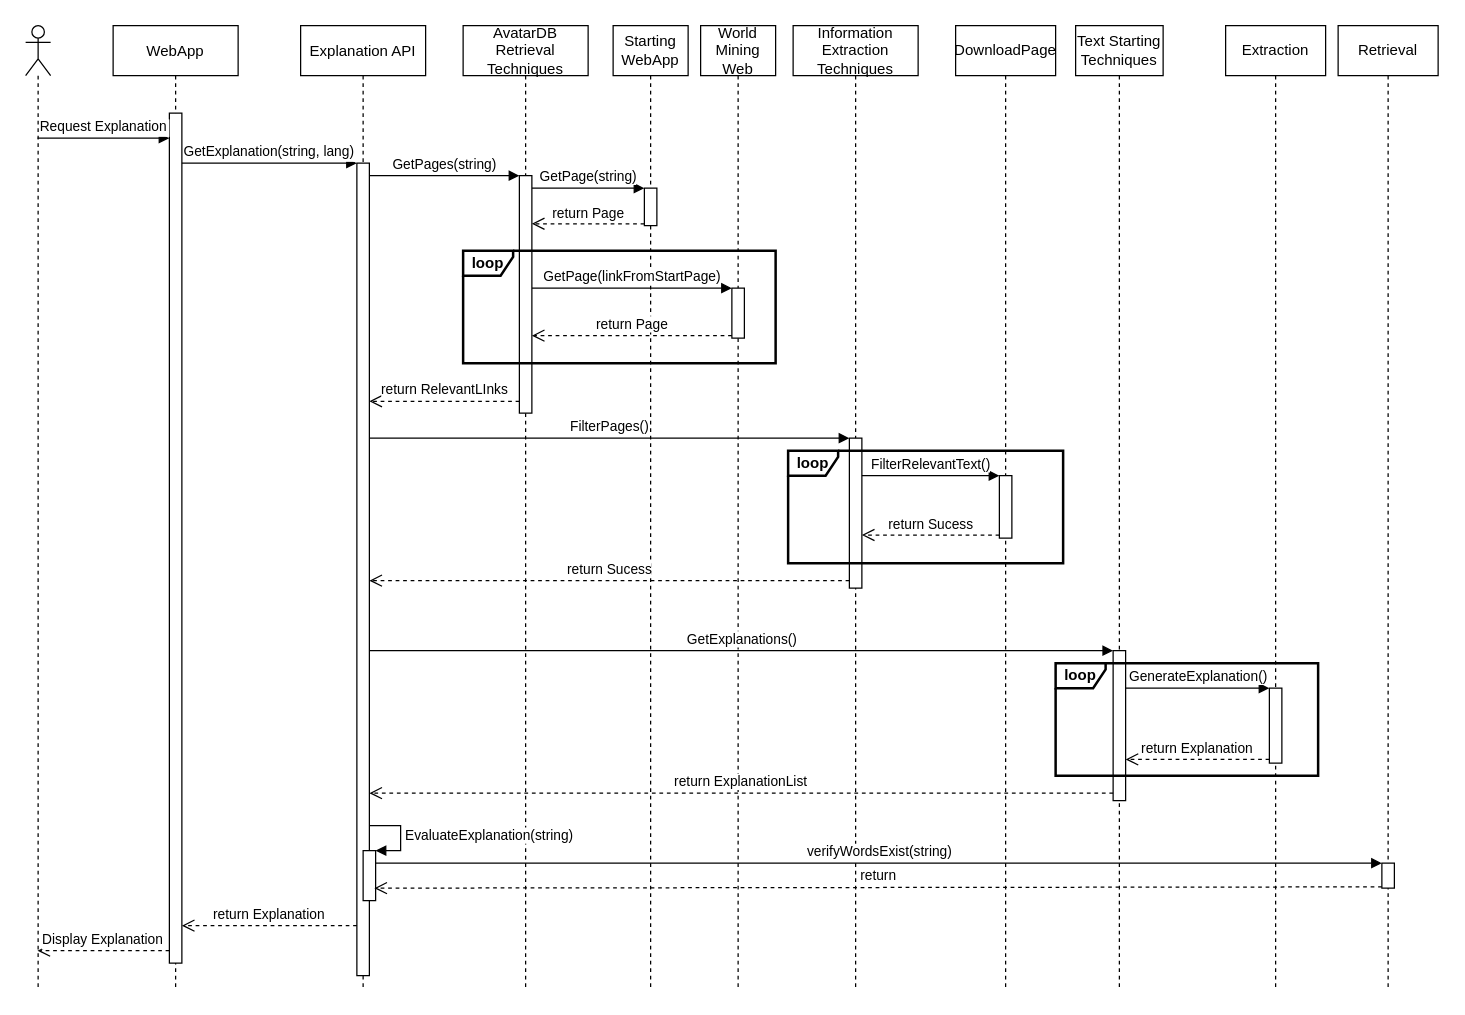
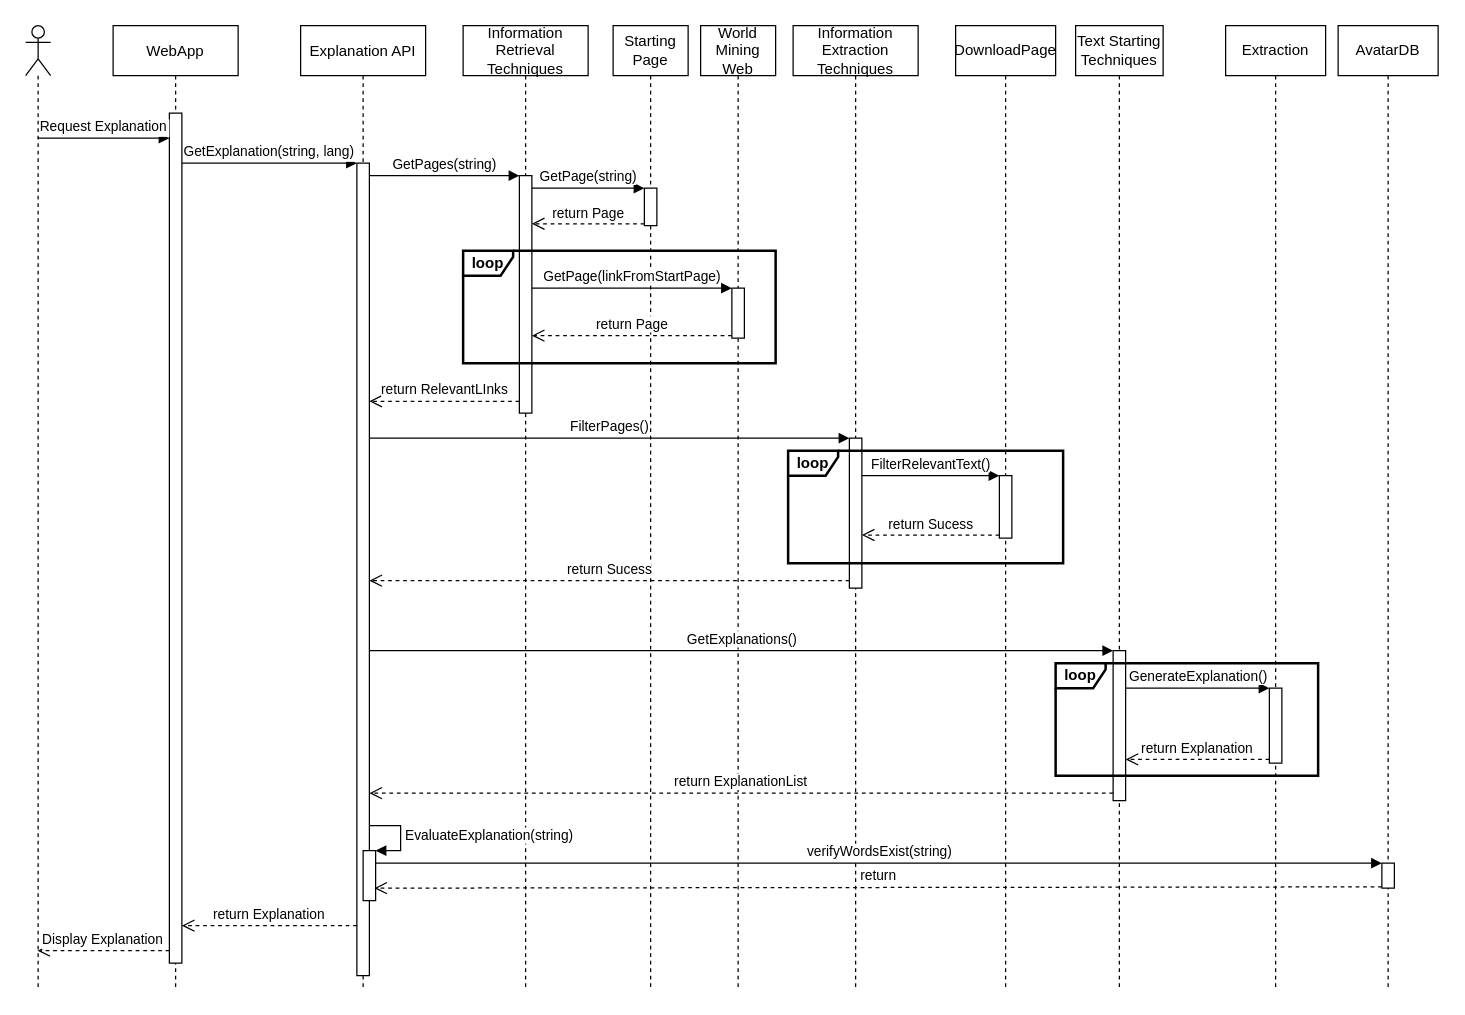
  <mxCell id="0" />
  <mxCell id="1" parent="0" />
  <mxCell id="2" value="WebApp" style="shape=umlLifeline;perimeter=lifelinePerimeter;container=1;collapsible=0;recursiveResize=0;rounded=0;shadow=0;strokeWidth=1;" parent="1" vertex="1"><mxGeometry x="90" y="20" width="100" height="770" as="geometry" /></mxCell>
  <mxCell id="3" value="" style="points=[];perimeter=orthogonalPerimeter;rounded=0;shadow=0;strokeWidth=1;" parent="2" vertex="1"><mxGeometry x="45" y="70" width="10" height="680" as="geometry" /></mxCell>
  <mxCell id="4" value="Explanation API" style="shape=umlLifeline;perimeter=lifelinePerimeter;container=1;collapsible=0;recursiveResize=0;rounded=0;shadow=0;strokeWidth=1;" parent="1" vertex="1"><mxGeometry x="240" y="20" width="100" height="770" as="geometry" /></mxCell>
  <mxCell id="5" value="" style="points=[];perimeter=orthogonalPerimeter;rounded=0;shadow=0;strokeWidth=1;" parent="4" vertex="1"><mxGeometry x="45" y="110" width="10" height="650" as="geometry" /></mxCell>
  <mxCell id="6" value="return Explanation" style="verticalAlign=bottom;endArrow=open;dashed=1;endSize=8;shadow=0;strokeWidth=1;" parent="1" source="5" target="3" edge="1"><mxGeometry relative="1" as="geometry"><mxPoint x="265" y="176" as="targetPoint" /><Array as="points"><mxPoint x="270" y="740" /></Array></mxGeometry></mxCell>
  <mxCell id="7" value="GetExplanation(string, lang)" style="verticalAlign=bottom;endArrow=block;entryX=0;entryY=0;shadow=0;strokeWidth=1;" parent="1" source="3" target="5" edge="1"><mxGeometry relative="1" as="geometry"><mxPoint x="265" y="100" as="sourcePoint" /></mxGeometry></mxCell>
  <mxCell id="8" value="" style="shape=umlLifeline;participant=umlActor;perimeter=lifelinePerimeter;whiteSpace=wrap;html=1;container=1;collapsible=0;recursiveResize=0;verticalAlign=top;spacingTop=36;outlineConnect=0;" parent="1" vertex="1"><mxGeometry x="20" y="20" width="20" height="770" as="geometry" /></mxCell>
- <mxCell id="9" value="&lt;div&gt;Starting&lt;/div&gt;&lt;div&gt;WebApp&lt;br&gt;&lt;/div&gt;" style="shape=umlLifeline;perimeter=lifelinePerimeter;whiteSpace=wrap;html=1;container=1;collapsible=0;recursiveResize=0;outlineConnect=0;" parent="1" vertex="1"><mxGeometry x="490" y="20" width="60" height="770" as="geometry" /></mxCell>
+ <mxCell id="9" value="&lt;div&gt;Starting&lt;/div&gt;&lt;div&gt;Page&lt;br&gt;&lt;/div&gt;" style="shape=umlLifeline;perimeter=lifelinePerimeter;whiteSpace=wrap;html=1;container=1;collapsible=0;recursiveResize=0;outlineConnect=0;" parent="1" vertex="1"><mxGeometry x="490" y="20" width="60" height="770" as="geometry" /></mxCell>
  <mxCell id="10" value="" style="html=1;points=[];perimeter=orthogonalPerimeter;" parent="9" vertex="1"><mxGeometry x="25" y="130" width="10" height="30" as="geometry" /></mxCell>
  <mxCell id="11" value="return Page" style="html=1;verticalAlign=bottom;endArrow=open;dashed=1;endSize=8;exitX=0;exitY=0.95;" parent="1" source="10" target="17" edge="1"><mxGeometry relative="1" as="geometry"><mxPoint x="490" y="211" as="targetPoint" /></mxGeometry></mxCell>
  <mxCell id="12" value="GetPage(string)" style="html=1;verticalAlign=bottom;endArrow=block;entryX=0;entryY=0;" parent="1" source="17" target="10" edge="1"><mxGeometry relative="1" as="geometry"><mxPoint x="470" y="135" as="sourcePoint" /></mxGeometry></mxCell>
  <mxCell id="13" value="&lt;div&gt;World&lt;/div&gt;&lt;div&gt;Mining&lt;/div&gt;&lt;div&gt;Web&lt;/div&gt;" style="shape=umlLifeline;perimeter=lifelinePerimeter;whiteSpace=wrap;html=1;container=1;collapsible=0;recursiveResize=0;outlineConnect=0;" parent="1" vertex="1"><mxGeometry x="560" y="20" width="60" height="770" as="geometry" /></mxCell>
  <mxCell id="14" value="" style="html=1;points=[];perimeter=orthogonalPerimeter;" parent="13" vertex="1"><mxGeometry x="25" y="210" width="10" height="40" as="geometry" /></mxCell>
  <mxCell id="15" value="GetPage(linkFromStartPage)" style="html=1;verticalAlign=bottom;endArrow=block;entryX=0;entryY=0;" parent="1" target="14" edge="1"><mxGeometry relative="1" as="geometry"><mxPoint x="425" y="230" as="sourcePoint" /></mxGeometry></mxCell>
- <mxCell id="16" value="&lt;div&gt;AvatarDB Retrieval Techniques&lt;/div&gt;" style="shape=umlLifeline;perimeter=lifelinePerimeter;whiteSpace=wrap;html=1;container=1;collapsible=0;recursiveResize=0;outlineConnect=0;" parent="1" vertex="1"><mxGeometry x="370" y="20" width="100" height="770" as="geometry" /></mxCell>
+ <mxCell id="16" value="&lt;div&gt;Information Retrieval Techniques&lt;/div&gt;" style="shape=umlLifeline;perimeter=lifelinePerimeter;whiteSpace=wrap;html=1;container=1;collapsible=0;recursiveResize=0;outlineConnect=0;" parent="1" vertex="1"><mxGeometry x="370" y="20" width="100" height="770" as="geometry" /></mxCell>
  <mxCell id="17" value="" style="html=1;points=[];perimeter=orthogonalPerimeter;" parent="16" vertex="1"><mxGeometry x="45" y="120" width="10" height="190" as="geometry" /></mxCell>
  <mxCell id="18" value="GetPages(string)" style="html=1;verticalAlign=bottom;endArrow=block;entryX=0;entryY=0;" parent="1" source="5" target="17" edge="1"><mxGeometry relative="1" as="geometry"><mxPoint x="310" y="125" as="sourcePoint" /></mxGeometry></mxCell>
  <mxCell id="19" value="return RelevantLInks" style="html=1;verticalAlign=bottom;endArrow=open;dashed=1;endSize=8;exitX=0;exitY=0.95;" parent="1" source="17" target="5" edge="1"><mxGeometry relative="1" as="geometry"><mxPoint x="320" y="210" as="targetPoint" /></mxGeometry></mxCell>
  <mxCell id="20" value="return Page" style="html=1;verticalAlign=bottom;endArrow=open;dashed=1;endSize=8;exitX=0;exitY=0.95;" parent="1" source="14" edge="1"><mxGeometry relative="1" as="geometry"><mxPoint x="425" y="268" as="targetPoint" /></mxGeometry></mxCell>
  <mxCell id="21" value="Information Extraction Techniques" style="shape=umlLifeline;perimeter=lifelinePerimeter;whiteSpace=wrap;html=1;container=1;collapsible=0;recursiveResize=0;outlineConnect=0;" parent="1" vertex="1"><mxGeometry x="634" y="20" width="100" height="770" as="geometry" /></mxCell>
  <mxCell id="22" value="" style="html=1;points=[];perimeter=orthogonalPerimeter;" parent="21" vertex="1"><mxGeometry x="45" y="330" width="10" height="120" as="geometry" /></mxCell>
  <mxCell id="23" value="FilterPages()" style="html=1;verticalAlign=bottom;endArrow=block;entryX=0;entryY=0;" parent="1" source="5" target="22" edge="1"><mxGeometry relative="1" as="geometry"><mxPoint x="750" y="410" as="sourcePoint" /></mxGeometry></mxCell>
  <mxCell id="24" value="return Sucess" style="html=1;verticalAlign=bottom;endArrow=open;dashed=1;endSize=8;exitX=0;exitY=0.95;" parent="1" source="22" target="5" edge="1"><mxGeometry relative="1" as="geometry"><mxPoint x="310" y="505" as="targetPoint" /></mxGeometry></mxCell>
  <mxCell id="25" value="DownloadPage" style="shape=umlLifeline;perimeter=lifelinePerimeter;whiteSpace=wrap;html=1;container=1;collapsible=0;recursiveResize=0;outlineConnect=0;" parent="1" vertex="1"><mxGeometry x="764" y="20" width="80" height="770" as="geometry" /></mxCell>
  <mxCell id="26" value="" style="html=1;points=[];perimeter=orthogonalPerimeter;" parent="25" vertex="1"><mxGeometry x="35" y="360" width="10" height="50" as="geometry" /></mxCell>
  <mxCell id="27" value="FilterRelevantText()" style="html=1;verticalAlign=bottom;endArrow=block;entryX=0;entryY=0;" parent="1" source="22" target="26" edge="1"><mxGeometry relative="1" as="geometry"><mxPoint x="870" y="360" as="sourcePoint" /></mxGeometry></mxCell>
  <mxCell id="28" value="return Sucess" style="html=1;verticalAlign=bottom;endArrow=open;dashed=1;endSize=8;exitX=0;exitY=0.95;" parent="1" source="26" target="22" edge="1"><mxGeometry relative="1" as="geometry"><mxPoint x="870" y="436" as="targetPoint" /></mxGeometry></mxCell>
  <mxCell id="29" value="Text Starting Techniques" style="shape=umlLifeline;perimeter=lifelinePerimeter;whiteSpace=wrap;html=1;container=1;collapsible=0;recursiveResize=0;outlineConnect=0;" parent="1" vertex="1"><mxGeometry x="860" y="20" width="70" height="770" as="geometry" /></mxCell>
  <mxCell id="30" value="" style="html=1;points=[];perimeter=orthogonalPerimeter;" parent="29" vertex="1"><mxGeometry x="30" y="500" width="10" height="120" as="geometry" /></mxCell>
  <mxCell id="31" value="Extraction" style="shape=umlLifeline;perimeter=lifelinePerimeter;whiteSpace=wrap;html=1;container=1;collapsible=0;recursiveResize=0;outlineConnect=0;" parent="1" vertex="1"><mxGeometry x="980" y="20" width="80" height="770" as="geometry" /></mxCell>
  <mxCell id="32" value="" style="html=1;points=[];perimeter=orthogonalPerimeter;" parent="31" vertex="1"><mxGeometry x="35" y="530" width="10" height="60" as="geometry" /></mxCell>
  <mxCell id="33" value="GetExplanations()" style="html=1;verticalAlign=bottom;endArrow=block;entryX=0;entryY=0;" parent="1" source="5" target="30" edge="1"><mxGeometry relative="1" as="geometry"><mxPoint x="1020" y="570" as="sourcePoint" /></mxGeometry></mxCell>
  <mxCell id="34" value="return ExplanationList" style="html=1;verticalAlign=bottom;endArrow=open;dashed=1;endSize=8;exitX=0;exitY=0.95;" parent="1" source="30" target="5" edge="1"><mxGeometry relative="1" as="geometry"><mxPoint x="1020" y="646" as="targetPoint" /></mxGeometry></mxCell>
  <mxCell id="35" value="GenerateExplanation()" style="html=1;verticalAlign=bottom;endArrow=block;entryX=0;entryY=0;" parent="1" source="30" target="32" edge="1"><mxGeometry relative="1" as="geometry"><mxPoint x="1110" y="548" as="sourcePoint" /></mxGeometry></mxCell>
  <mxCell id="36" value="return Explanation" style="html=1;verticalAlign=bottom;endArrow=open;dashed=1;endSize=8;exitX=0;exitY=0.95;" parent="1" source="32" target="30" edge="1"><mxGeometry relative="1" as="geometry"><mxPoint x="1160" y="616" as="targetPoint" /></mxGeometry></mxCell>
  <mxCell id="37" value="" style="html=1;points=[];perimeter=orthogonalPerimeter;" parent="1" vertex="1"><mxGeometry x="290" y="680" width="10" height="40" as="geometry" /></mxCell>
  <mxCell id="38" value="EvaluateExplanation(string)" style="edgeStyle=orthogonalEdgeStyle;html=1;align=left;spacingLeft=2;endArrow=block;rounded=0;entryX=1;entryY=0;" parent="1" target="37" edge="1"><mxGeometry relative="1" as="geometry"><mxPoint x="295" y="660" as="sourcePoint" /><Array as="points"><mxPoint x="320" y="660" /></Array></mxGeometry></mxCell>
- <mxCell id="39" value="Retrieval" style="shape=umlLifeline;perimeter=lifelinePerimeter;whiteSpace=wrap;html=1;container=1;collapsible=0;recursiveResize=0;outlineConnect=0;" parent="1" vertex="1"><mxGeometry x="1070" y="20" width="80" height="770" as="geometry" /></mxCell>
+ <mxCell id="39" value="AvatarDB" style="shape=umlLifeline;perimeter=lifelinePerimeter;whiteSpace=wrap;html=1;container=1;collapsible=0;recursiveResize=0;outlineConnect=0;" parent="1" vertex="1"><mxGeometry x="1070" y="20" width="80" height="770" as="geometry" /></mxCell>
  <mxCell id="40" value="" style="html=1;points=[];perimeter=orthogonalPerimeter;" parent="39" vertex="1"><mxGeometry x="35" y="670" width="10" height="20" as="geometry" /></mxCell>
  <mxCell id="41" value="verifyWordsExist(string)" style="html=1;verticalAlign=bottom;endArrow=block;entryX=0;entryY=0;exitX=1;exitY=0.25;exitDx=0;exitDy=0;exitPerimeter=0;" parent="1" source="37" target="40" edge="1"><mxGeometry relative="1" as="geometry"><mxPoint x="334" y="691" as="sourcePoint" /></mxGeometry></mxCell>
  <mxCell id="42" value="return" style="html=1;verticalAlign=bottom;endArrow=open;dashed=1;endSize=8;exitX=0;exitY=0.95;entryX=0.9;entryY=0.75;entryDx=0;entryDy=0;entryPerimeter=0;" parent="1" source="40" target="37" edge="1"><mxGeometry relative="1" as="geometry"><mxPoint x="340" y="713" as="targetPoint" /></mxGeometry></mxCell>
  <mxCell id="43" value="Display Explanation" style="verticalAlign=bottom;endArrow=open;dashed=1;endSize=8;shadow=0;strokeWidth=1;" parent="1" source="3" target="8" edge="1"><mxGeometry relative="1" as="geometry"><mxPoint x="75" y="770" as="targetPoint" /><mxPoint x="140" y="770" as="sourcePoint" /><Array as="points"><mxPoint x="120" y="760" /></Array></mxGeometry></mxCell>
  <mxCell id="44" value="Request Explanation" style="verticalAlign=bottom;endArrow=block;shadow=0;strokeWidth=1;" parent="1" source="8" target="3" edge="1"><mxGeometry relative="1" as="geometry"><mxPoint x="-20" y="120" as="sourcePoint" /><mxPoint x="140" y="120" as="targetPoint" /><Array as="points"><mxPoint x="120" y="110" /></Array></mxGeometry></mxCell>
  <mxCell id="45" value="loop" style="shape=umlFrame;whiteSpace=wrap;html=1;width=40;height=20;fontStyle=1;strokeWidth=2;" parent="1" vertex="1"><mxGeometry x="844" y="530" width="210" height="90" as="geometry" /></mxCell>
  <mxCell id="46" value="loop" style="shape=umlFrame;whiteSpace=wrap;html=1;width=40;height=20;strokeWidth=2;fontStyle=1" parent="1" vertex="1"><mxGeometry x="630" y="360" width="220" height="90" as="geometry" /></mxCell>
  <mxCell id="47" value="loop" style="shape=umlFrame;whiteSpace=wrap;html=1;width=40;height=20;fontStyle=1;strokeWidth=2;" parent="1" vertex="1"><mxGeometry x="370" y="200" width="250" height="90" as="geometry" /></mxCell>
